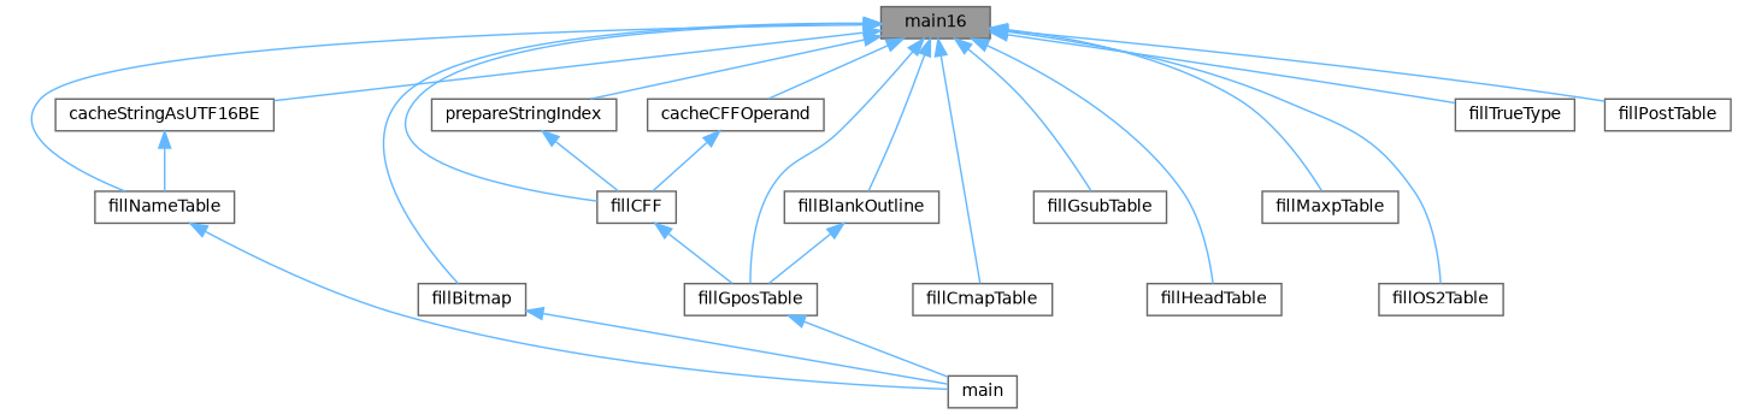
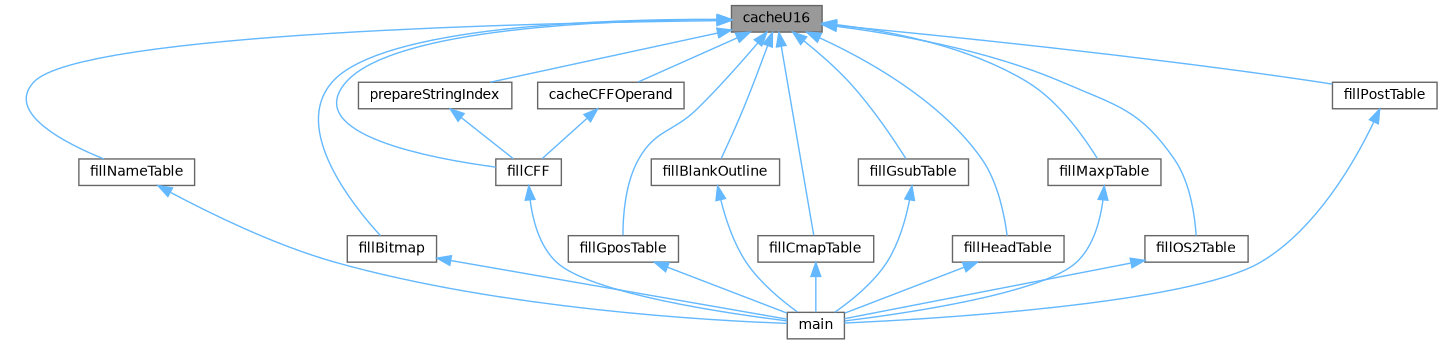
  digraph {
    rankdir=TB
    node [color=grey40 fillcolor=white fontname=Helvetica fontsize=10 shape=box style=filled]
    edge [color=steelblue1 dir=back fontname=Helvetica fontsize=10 labelfontname=Helvetica labelfontsize=10 style=solid]
-   n1 [color=gray40 fillcolor=grey60 fontcolor=black height=0.2 label=main16 width=0.4]
+   n1 [color=gray40 fillcolor=grey60 fontcolor=black height=0.2 label=cacheU16 width=0.4]
    n2 [height=0.2 label=cacheCFFOperand width=0.4]
    n3 [height=0.2 label=fillCFF width=0.4]
-   n4 [height=0.2 label=cacheStringAsUTF16BE width=0.4]
    n5 [height=0.2 label=fillNameTable width=0.4]
    n6 [height=0.2 label=fillBitmap width=0.4]
    n7 [height=0.2 label=fillBlankOutline width=0.4]
    n8 [height=0.2 label=fillCmapTable width=0.4]
    n9 [height=0.2 label=fillGposTable width=0.4]
    n10 [height=0.2 label=fillGsubTable width=0.4]
    n11 [height=0.2 label=fillHeadTable width=0.4]
    n12 [height=0.2 label=fillMaxpTable width=0.4]
    n13 [height=0.2 label=fillOS2Table width=0.4]
    n14 [height=0.2 label=fillPostTable width=0.4]
-   n15 [height=0.2 label=fillTrueType width=0.4]
    n16 [height=0.2 label=prepareStringIndex width=0.4]
    n17 [height=0.2 label=main width=0.4]
    n1 -> n2
    n1 -> n3
-   n1 -> n4
    n1 -> n5
    n1 -> n6
    n1 -> n7
    n1 -> n8
    n1 -> n9
    n1 -> n10
    n1 -> n11
    n1 -> n12
    n1 -> n13
    n1 -> n14
-   n1 -> n15
    n1 -> n16
    n2 -> n3
-   n3 -> n9
-   n4 -> n5
+   n3 -> n17
    n5 -> n17
    n6 -> n17
-   n7 -> n9
+   n7 -> n17
+   n8 -> n17
    n9 -> n17
+   n10 -> n17
+   n11 -> n17
+   n12 -> n17
+   n13 -> n17
+   n14 -> n17
    n16 -> n3
  }
